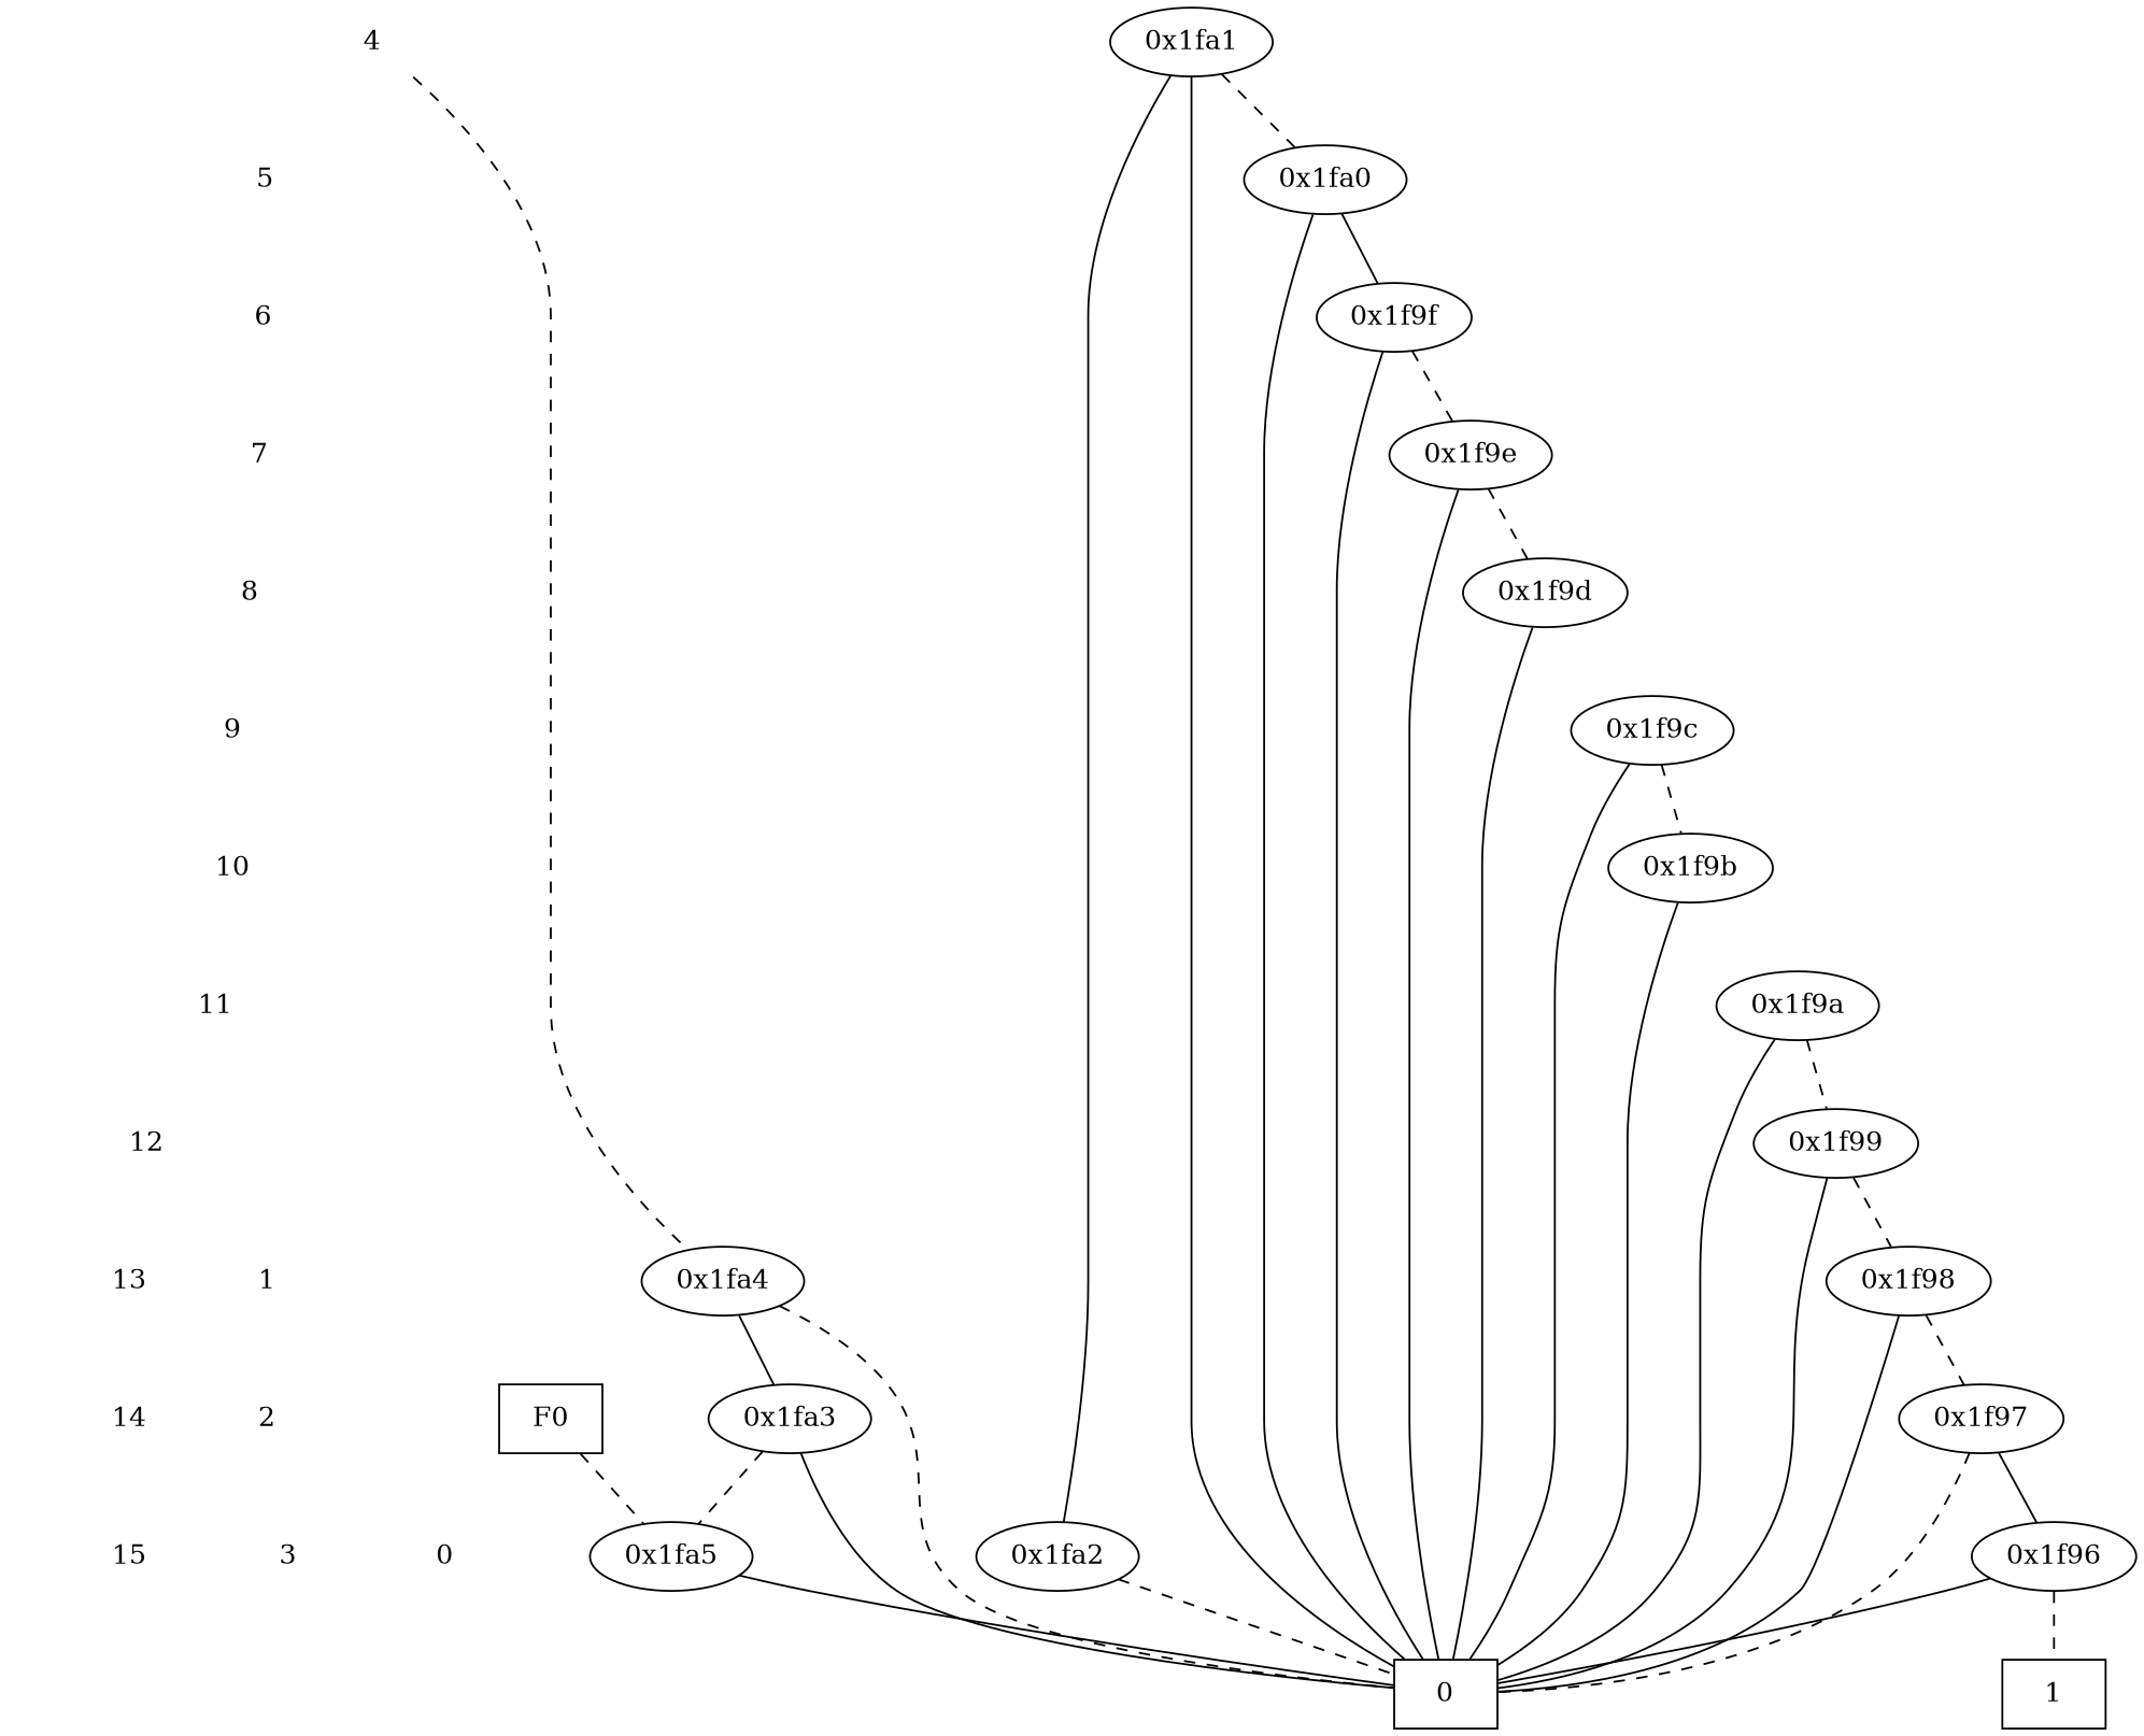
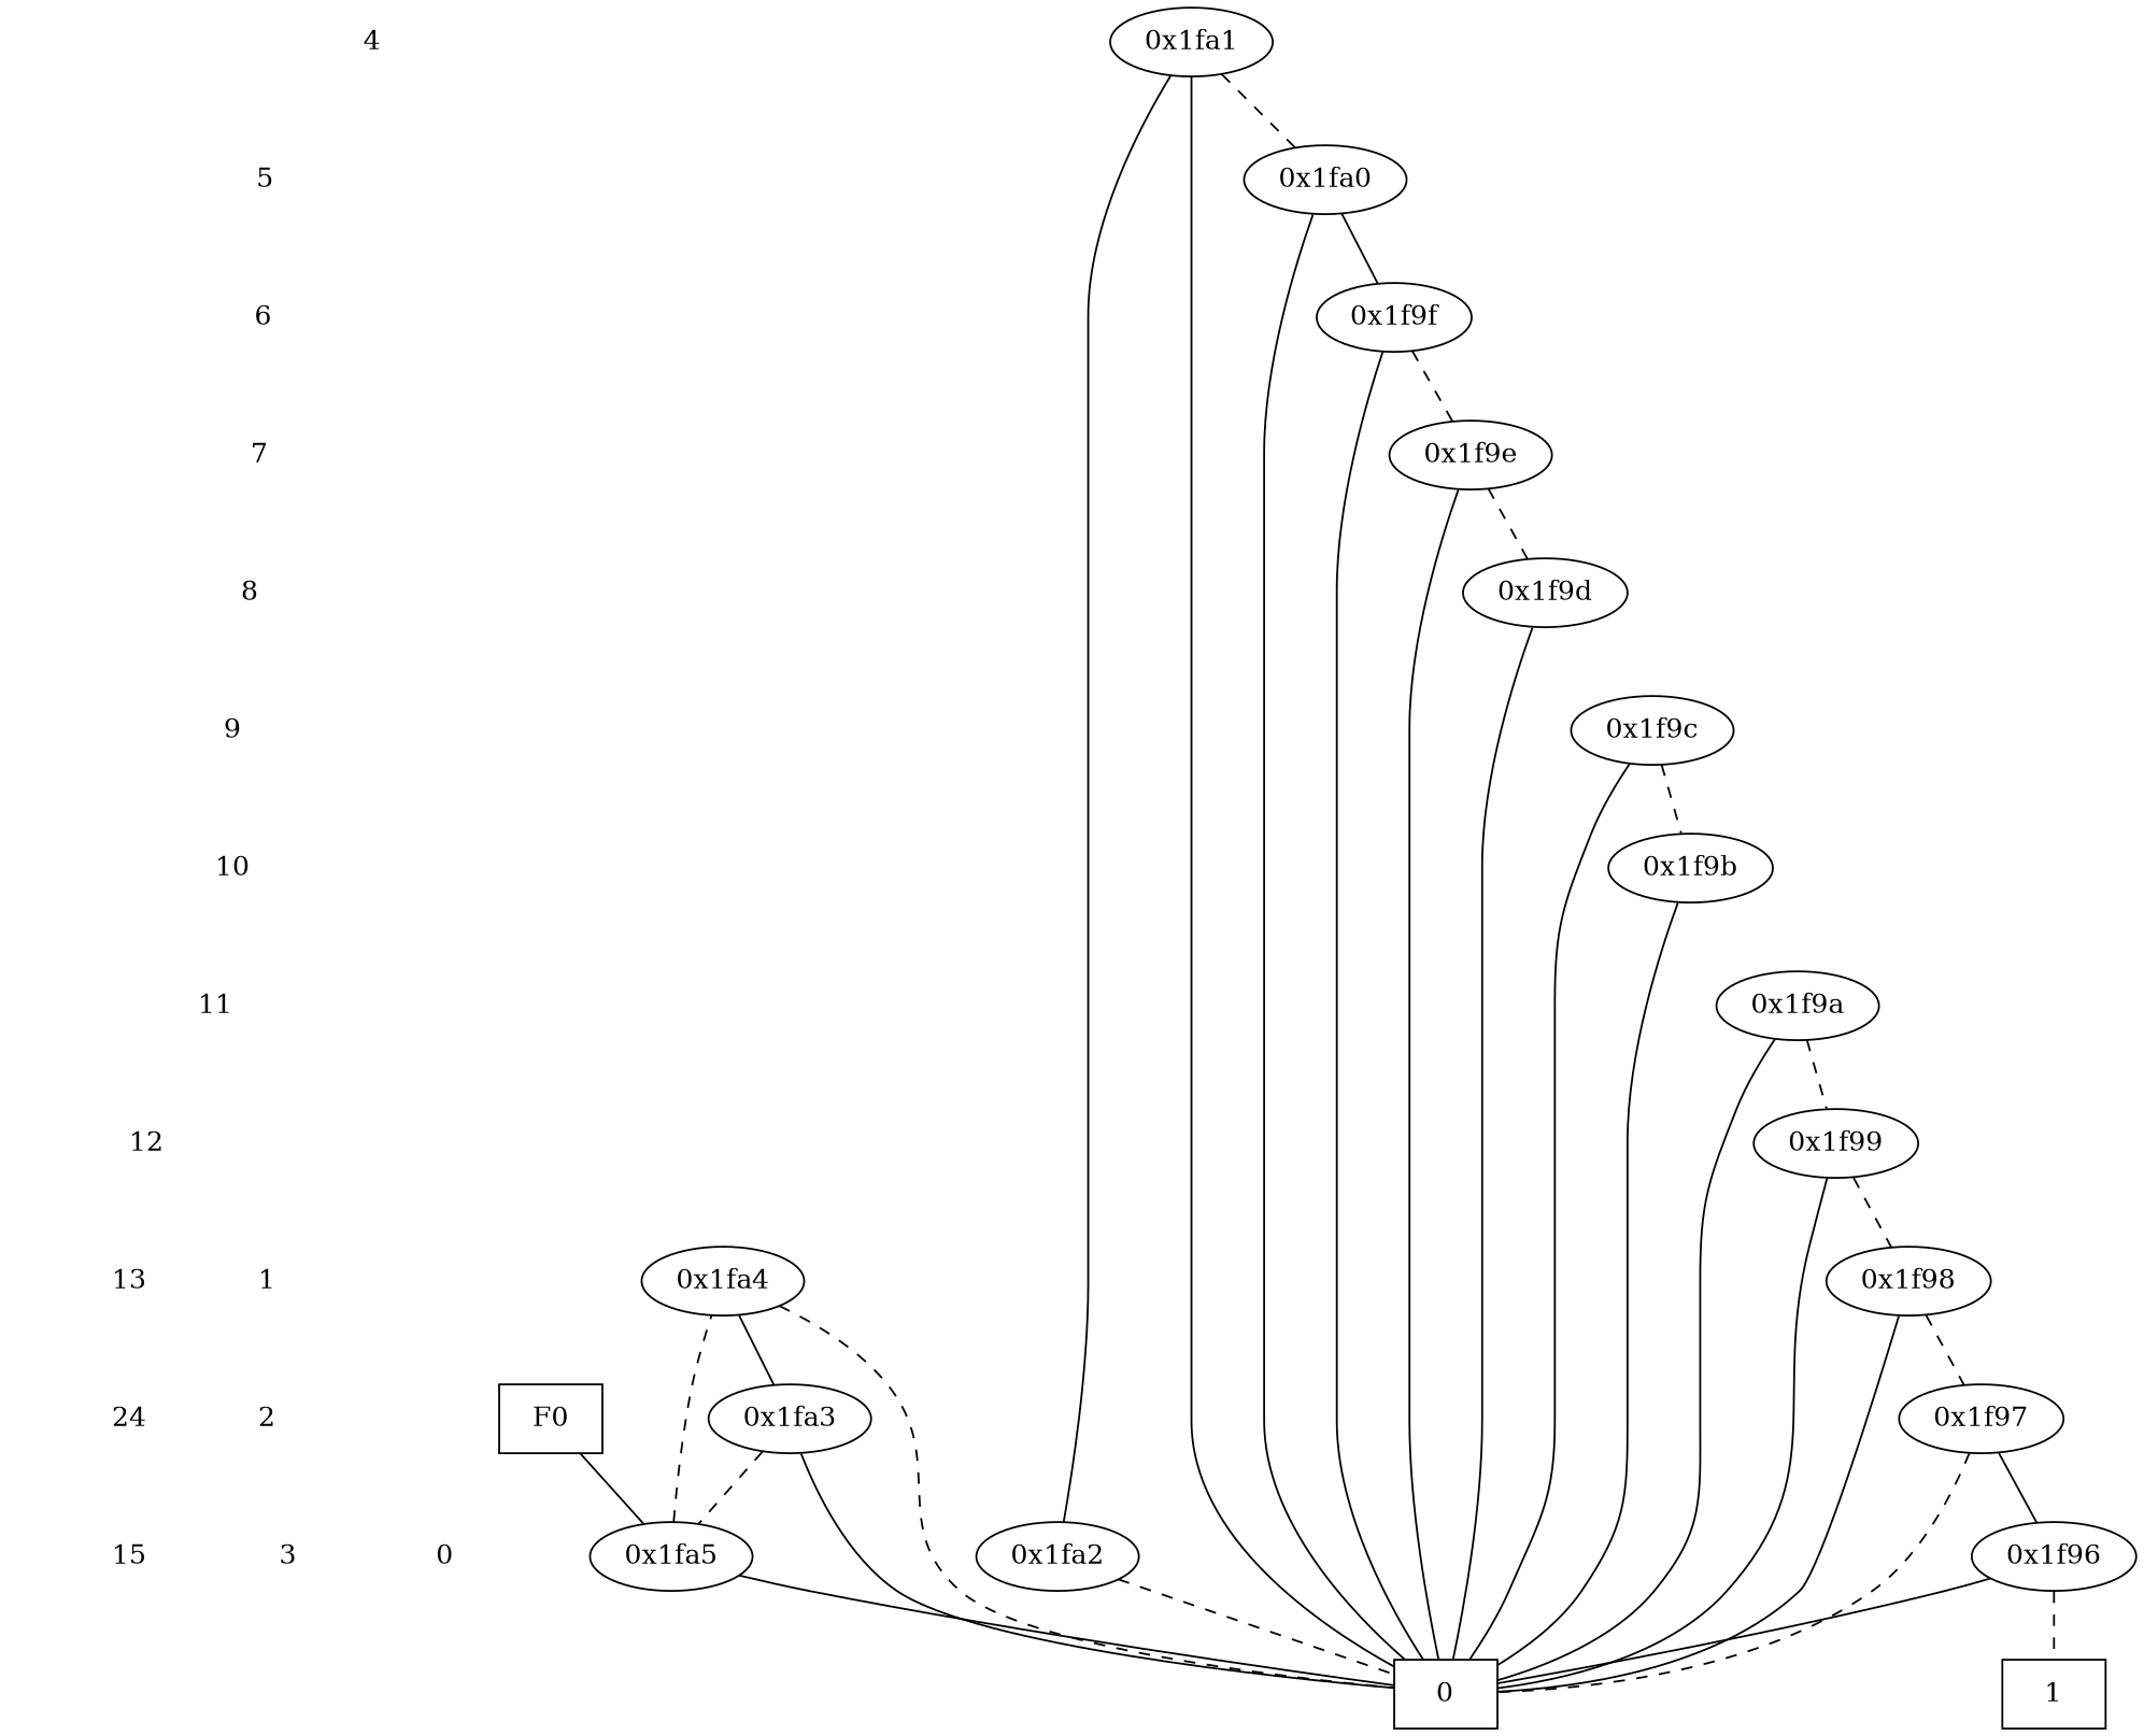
  digraph {
    node [shape=plaintext]
    edge [dir=none]
    "CONST NODES" [style=invis]
    " 0 "
    " 1 "
    " 2 "
    " 3 "
    " 4 "
    " 5 "
    " 6 "
    " 7 "
    " 8 "
    " 9 "
    " 10 "
    " 11 "
    " 12 "
    " 13 "
-   " 14 "
+   " 14 " [label=24]
    " 15 "
    F0 [shape=box]
    "0x1fa5" [shape=""]
    "0x1fa4" [shape=""]
    "0x1fa3" [shape=""]
    "0x1fa2" [shape=""]
    "0x1fa1" [shape=""]
    "0x1fa0" [shape=""]
    "0x1f9f" [shape=""]
    "0x1f9e" [shape=""]
    "0x1f9d" [shape=""]
    "0x1f9c" [shape=""]
    "0x1f9b" [shape=""]
    "0x1f9a" [shape=""]
    "0x1f99" [shape=""]
    "0x1f98" [shape=""]
    "0x1f97" [shape=""]
    "0x1f96" [shape=""]
    n35 [label=0 shape=box]
    n36 [label=1 shape=box]
    subgraph sub_1 {
      "CONST NODES"
      " 0 "
      " 1 "
      " 2 "
      " 3 "
      " 4 "
      " 5 "
      " 6 "
      " 7 "
      " 8 "
      " 9 "
      " 10 "
      " 11 "
      " 12 "
      " 13 "
      " 14 "
      " 15 "
    }
    subgraph sub_2 {
      rank=same
      F0
    }
    subgraph sub_3 {
      rank=same
      " 0 "
      "0x1fa5"
    }
    subgraph sub_4 {
      rank=same
      " 1 "
      "0x1fa4"
    }
    subgraph sub_5 {
      rank=same
      " 2 "
      "0x1fa3"
    }
    subgraph sub_6 {
      rank=same
      " 3 "
      "0x1fa2"
    }
    subgraph sub_7 {
      rank=same
      " 4 "
      "0x1fa1"
    }
    subgraph sub_8 {
      rank=same
      " 5 "
      "0x1fa0"
    }
    subgraph sub_9 {
      rank=same
      " 6 "
      "0x1f9f"
    }
    subgraph sub_10 {
      rank=same
      " 7 "
      "0x1f9e"
    }
    subgraph sub_11 {
      rank=same
      " 8 "
      "0x1f9d"
    }
    subgraph sub_12 {
      rank=same
      " 9 "
      "0x1f9c"
    }
    subgraph sub_13 {
      rank=same
      " 10 "
      "0x1f9b"
    }
    subgraph sub_14 {
      rank=same
      " 11 "
      "0x1f9a"
    }
    subgraph sub_15 {
      rank=same
      " 12 "
      "0x1f99"
    }
    subgraph sub_16 {
      rank=same
      " 13 "
      "0x1f98"
    }
    subgraph sub_17 {
      rank=same
      " 14 "
      "0x1f97"
    }
    subgraph sub_18 {
      rank=same
      " 15 "
      "0x1f96"
    }
    subgraph sub_19 {
      rank=same
      "CONST NODES"
      subgraph sub_20 {
        rank=same
        n35
        n36
      }
    }
    " 0 " -> " 1 " [style=invis]
    " 1 " -> " 2 " [style=invis]
    " 2 " -> " 3 " [style=invis]
    " 3 " -> " 4 " [style=invis]
    " 4 " -> " 5 " [style=invis]
    " 5 " -> " 6 " [style=invis]
    " 6 " -> " 7 " [style=invis]
    " 7 " -> " 8 " [style=invis]
    " 8 " -> " 9 " [style=invis]
    " 9 " -> " 10 " [style=invis]
    " 10 " -> " 11 " [style=invis]
    " 11 " -> " 12 " [style=invis]
    " 12 " -> " 13 " [style=invis]
    " 13 " -> " 14 " [style=invis]
    " 14 " -> " 15 " [style=invis]
    " 15 " -> "CONST NODES" [style=invis]
-   F0 -> "0x1fa5" [style=dashed]
-   " 4 " -> "0x1fa4" [style=dashed]
+   F0 -> "0x1fa5" [style=solid]
+   "0x1fa5" -> "0x1fa4" [style=dashed]
    "0x1fa5" -> n35
    "0x1fa4" -> "0x1fa3"
    "0x1fa4" -> n35 [style=dashed]
    "0x1fa3" -> "0x1fa5" [style=dashed]
    "0x1fa3" -> n35
    "0x1fa2" -> "0x1fa1"
    "0x1fa2" -> n35 [style=dashed]
    "0x1fa1" -> "0x1fa0" [style=dashed]
    "0x1fa1" -> n35
    "0x1fa0" -> "0x1f9f" [style=solid]
    "0x1fa0" -> n35
    "0x1f9f" -> "0x1f9e" [style=dashed]
    "0x1f9f" -> n35
    "0x1f9e" -> "0x1f9d" [style=dashed]
    "0x1f9e" -> n35
    "0x1f9d" -> n35
    "0x1f9c" -> "0x1f9b" [style=dashed]
    "0x1f9c" -> n35
    "0x1f9b" -> n35
    "0x1f9a" -> "0x1f99" [style=dashed]
    "0x1f9a" -> n35
    "0x1f99" -> "0x1f98" [style=dashed]
    "0x1f99" -> n35
    "0x1f98" -> "0x1f97" [style=dashed]
    "0x1f98" -> n35
    "0x1f97" -> "0x1f96"
    "0x1f97" -> n35 [style=dashed]
    "0x1f96" -> n35
    "0x1f96" -> n36 [style=dashed]
  }
